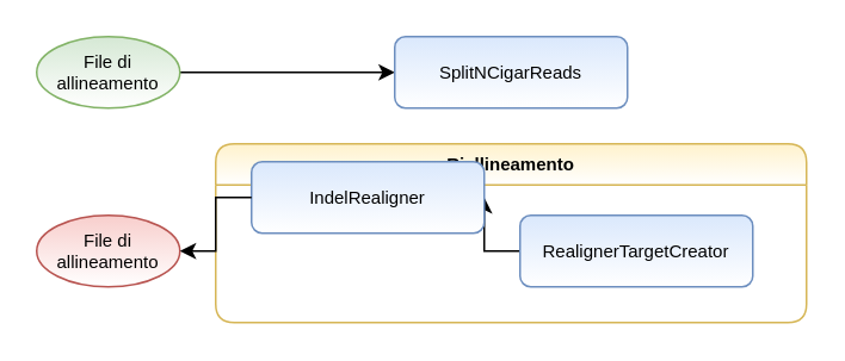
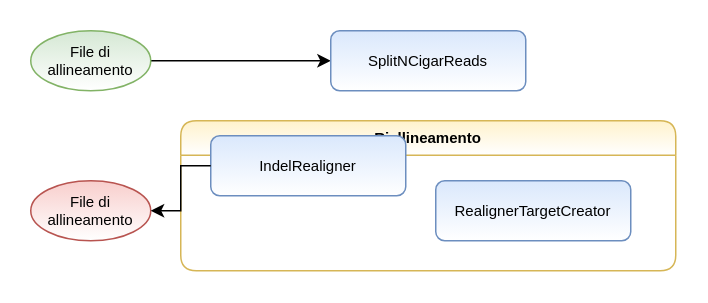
  <mxCell id="0" />
  <mxCell id="1" parent="0" />
  <mxCell id="2" value="Riallineamento" style="swimlane;fontSize=10;fillColor=#fff2cc;strokeColor=#d6b656;rounded=1;gradientColor=#ffffff;" parent="1" vertex="1"><mxGeometry x="120" y="80" width="330" height="100" as="geometry" /></mxCell>
- <mxCell id="3" style="edgeStyle=orthogonalEdgeStyle;rounded=0;orthogonalLoop=1;jettySize=auto;html=1;exitX=0;exitY=0.5;exitDx=0;exitDy=0;entryX=1;entryY=0.5;entryDx=0;entryDy=0;" edge="1" parent="2" source="4" target="5"><mxGeometry relative="1" as="geometry" /></mxCell>
  <mxCell id="4" value="RealignerTargetCreator" style="rounded=1;whiteSpace=wrap;html=1;fontSize=10;fillColor=#dae8fc;strokeColor=#6c8ebf;gradientColor=#ffffff;" parent="2" vertex="1"><mxGeometry x="170" y="40" width="130" height="40" as="geometry" /></mxCell>
  <mxCell id="5" value="IndelRealigner" style="rounded=1;whiteSpace=wrap;html=1;fontSize=10;fillColor=#dae8fc;strokeColor=#6c8ebf;gradientColor=#ffffff;" parent="2" vertex="1"><mxGeometry x="20" y="10" width="130" height="40" as="geometry" /></mxCell>
  <mxCell id="6" style="edgeStyle=orthogonalEdgeStyle;rounded=0;orthogonalLoop=1;jettySize=auto;html=1;exitX=1;exitY=0.5;exitDx=0;exitDy=0;entryX=0;entryY=0.5;entryDx=0;entryDy=0;" edge="1" parent="1" source="7" target="9"><mxGeometry relative="1" as="geometry" /></mxCell>
  <mxCell id="7" value="File di allineamento" style="ellipse;whiteSpace=wrap;html=1;fontSize=10;fillColor=#d5e8d4;strokeColor=#82b366;gradientColor=#ffffff;" parent="1" vertex="1"><mxGeometry x="20" y="20" width="80" height="40" as="geometry" /></mxCell>
  <mxCell id="8" value="File di allineamento" style="ellipse;whiteSpace=wrap;html=1;fontSize=10;fillColor=#f8cecc;strokeColor=#b85450;gradientColor=#ffffff;" parent="1" vertex="1"><mxGeometry x="20" y="120" width="80" height="40" as="geometry" /></mxCell>
  <mxCell id="9" value="SplitNCigarReads" style="rounded=1;whiteSpace=wrap;html=1;fontSize=10;fillColor=#dae8fc;strokeColor=#6c8ebf;gradientColor=#ffffff;" parent="1" vertex="1"><mxGeometry x="220" y="20" width="130" height="40" as="geometry" /></mxCell>
  <mxCell id="10" style="edgeStyle=orthogonalEdgeStyle;rounded=0;orthogonalLoop=1;jettySize=auto;html=1;exitX=0.5;exitY=1;exitDx=0;exitDy=0;fontSize=10;" parent="1" source="9" target="9" edge="1"><mxGeometry relative="1" as="geometry" /></mxCell>
  <mxCell id="11" style="edgeStyle=orthogonalEdgeStyle;rounded=0;orthogonalLoop=1;jettySize=auto;html=1;exitX=0;exitY=0.5;exitDx=0;exitDy=0;entryX=1;entryY=0.5;entryDx=0;entryDy=0;" edge="1" parent="1" source="5" target="8"><mxGeometry relative="1" as="geometry" /></mxCell>
